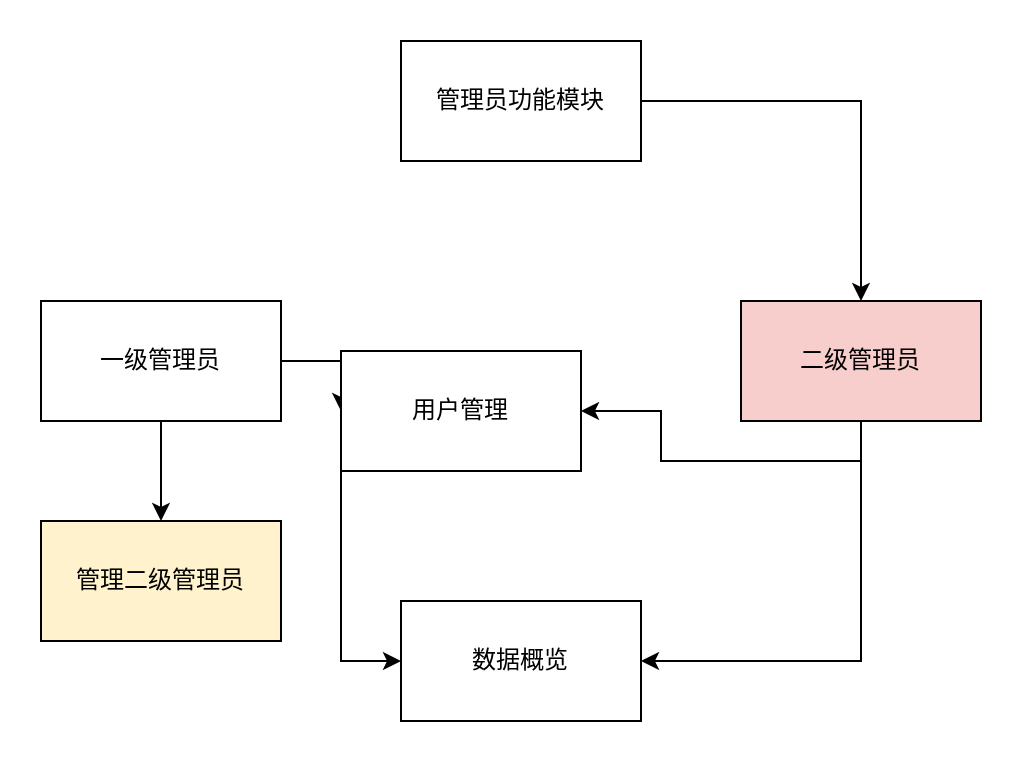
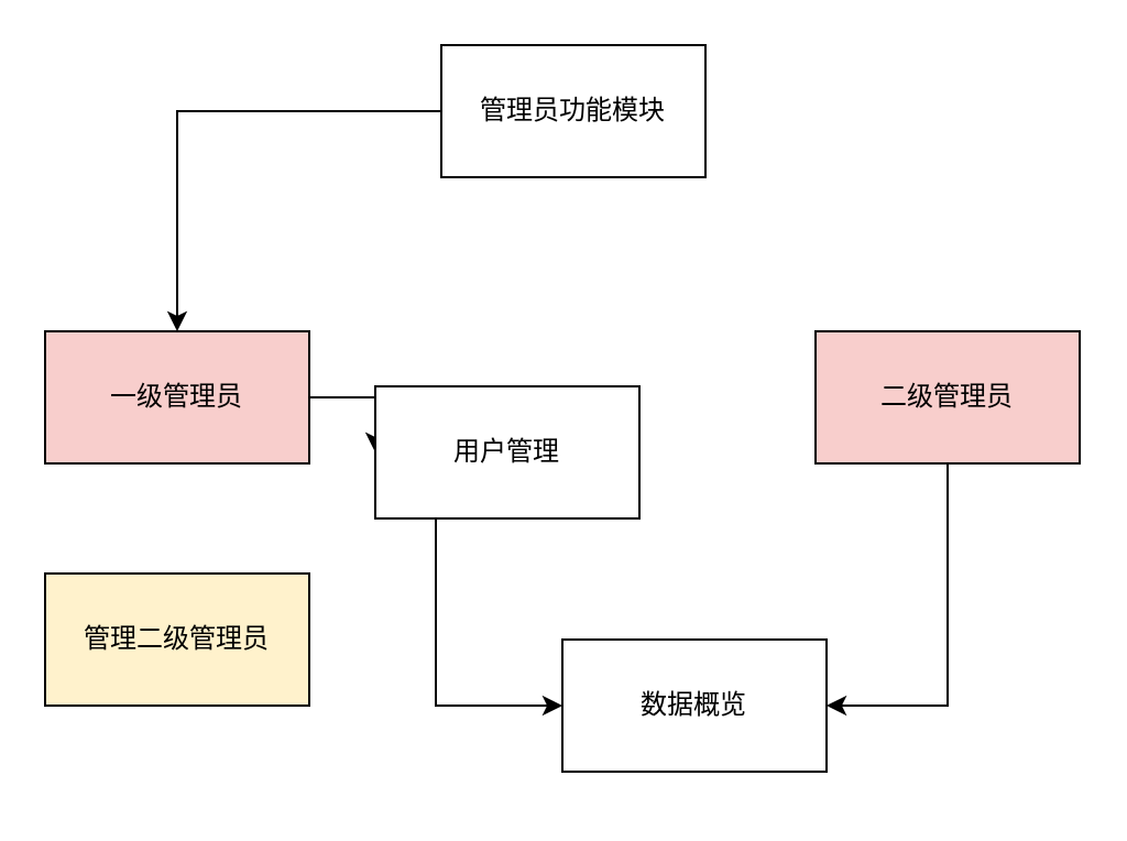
  <mxCell id="0" />
  <mxCell id="1" parent="0" />
- <mxCell id="3" style="edgeStyle=orthogonalEdgeStyle;rounded=0;orthogonalLoop=1;jettySize=auto;html=1;exitX=1;exitY=0.5;exitDx=0;exitDy=0;" edge="1" parent="1" source="4" target="11"><mxGeometry relative="1" as="geometry" /></mxCell>
+ <mxCell id="2" style="edgeStyle=orthogonalEdgeStyle;rounded=0;orthogonalLoop=1;jettySize=auto;html=1;" edge="1" parent="1" source="4" target="8"><mxGeometry relative="1" as="geometry" /></mxCell>
  <mxCell id="4" value="管理员功能模块" style="rounded=0;whiteSpace=wrap;html=1;" vertex="1" parent="1"><mxGeometry x="200" y="20" width="120" height="60" as="geometry" /></mxCell>
  <mxCell id="5" style="edgeStyle=orthogonalEdgeStyle;rounded=0;orthogonalLoop=1;jettySize=auto;html=1;exitX=1;exitY=0.5;exitDx=0;exitDy=0;entryX=0;entryY=0.5;entryDx=0;entryDy=0;" edge="1" parent="1" source="8" target="12"><mxGeometry relative="1" as="geometry" /></mxCell>
- <mxCell id="6" style="edgeStyle=orthogonalEdgeStyle;rounded=0;orthogonalLoop=1;jettySize=auto;html=1;exitX=0.5;exitY=1;exitDx=0;exitDy=0;entryX=0.5;entryY=0;entryDx=0;entryDy=0;" edge="1" parent="1" source="8" target="14"><mxGeometry relative="1" as="geometry" /></mxCell>
  <mxCell id="7" style="edgeStyle=orthogonalEdgeStyle;rounded=0;orthogonalLoop=1;jettySize=auto;html=1;exitX=1;exitY=0.5;exitDx=0;exitDy=0;entryX=0;entryY=0.5;entryDx=0;entryDy=0;" edge="1" parent="1" source="8" target="13"><mxGeometry relative="1" as="geometry" /></mxCell>
- <mxCell id="8" value="一级管理员" style="rounded=0;whiteSpace=wrap;html=1;" vertex="1" parent="1"><mxGeometry x="20" y="150" width="120" height="60" as="geometry" /></mxCell>
- <mxCell id="9" style="edgeStyle=orthogonalEdgeStyle;rounded=0;orthogonalLoop=1;jettySize=auto;html=1;exitX=0.5;exitY=1;exitDx=0;exitDy=0;entryX=1;entryY=0.5;entryDx=0;entryDy=0;" edge="1" parent="1" source="11" target="12"><mxGeometry relative="1" as="geometry" /></mxCell>
+ <mxCell id="8" value="一级管理员" style="rounded=0;whiteSpace=wrap;html=1;fillColor=#f8cecc;" vertex="1" parent="1"><mxGeometry x="20" y="150" width="120" height="60" as="geometry" /></mxCell>
  <mxCell id="10" style="edgeStyle=orthogonalEdgeStyle;rounded=0;orthogonalLoop=1;jettySize=auto;html=1;exitX=0.5;exitY=1;exitDx=0;exitDy=0;entryX=1;entryY=0.5;entryDx=0;entryDy=0;" edge="1" parent="1" source="11" target="13"><mxGeometry relative="1" as="geometry" /></mxCell>
  <mxCell id="11" value="二级管理员" style="rounded=0;whiteSpace=wrap;html=1;fillColor=#f8cecc;" vertex="1" parent="1"><mxGeometry x="370" y="150" width="120" height="60" as="geometry" /></mxCell>
  <mxCell id="12" value="用户管理" style="rounded=0;whiteSpace=wrap;html=1;" vertex="1" parent="1"><mxGeometry x="170" y="175" width="120" height="60" as="geometry" /></mxCell>
- <mxCell id="13" value="数据概览" style="rounded=0;whiteSpace=wrap;html=1;" vertex="1" parent="1"><mxGeometry x="200" y="300" width="120" height="60" as="geometry" /></mxCell>
+ <mxCell id="13" value="数据概览" style="rounded=0;whiteSpace=wrap;html=1;" vertex="1" parent="1"><mxGeometry x="255" y="290" width="120" height="60" as="geometry" /></mxCell>
  <mxCell id="14" value="管理二级管理员" style="rounded=0;whiteSpace=wrap;html=1;fillColor=#fff2cc;" vertex="1" parent="1"><mxGeometry x="20" y="260" width="120" height="60" as="geometry" /></mxCell>
